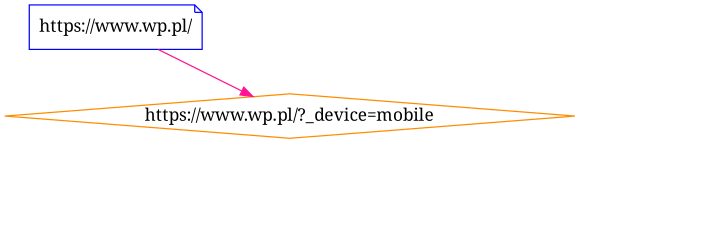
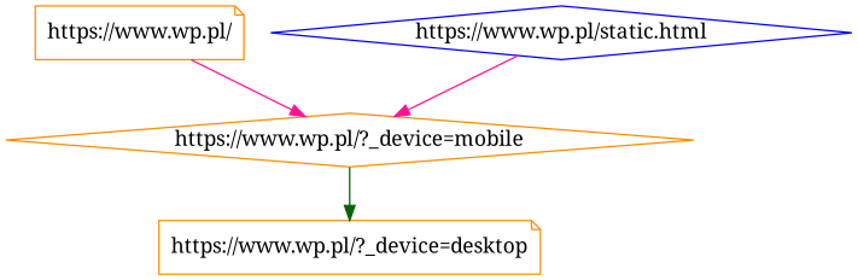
  digraph {
    fontname="Noto Serif"
    node [color=blue fontname="Noto Serif" shape=note]
    edge [color=deeppink fontname="Noto Serif"]
-   n1 [label="https://www.wp.pl/"]
+   n1 [color=darkorange label="https://www.wp.pl/"]
    n2 [color=darkorange label="https://www.wp.pl/?_device=mobile" shape=diamond]
+   n3 [label="https://www.wp.pl/static.html" shape=diamond]
+   n4 [color=darkorange label="https://www.wp.pl/?_device=desktop"]
    n1 -> n2
+   n2 -> n4 [color=darkgreen]
+   n3 -> n2
  }
